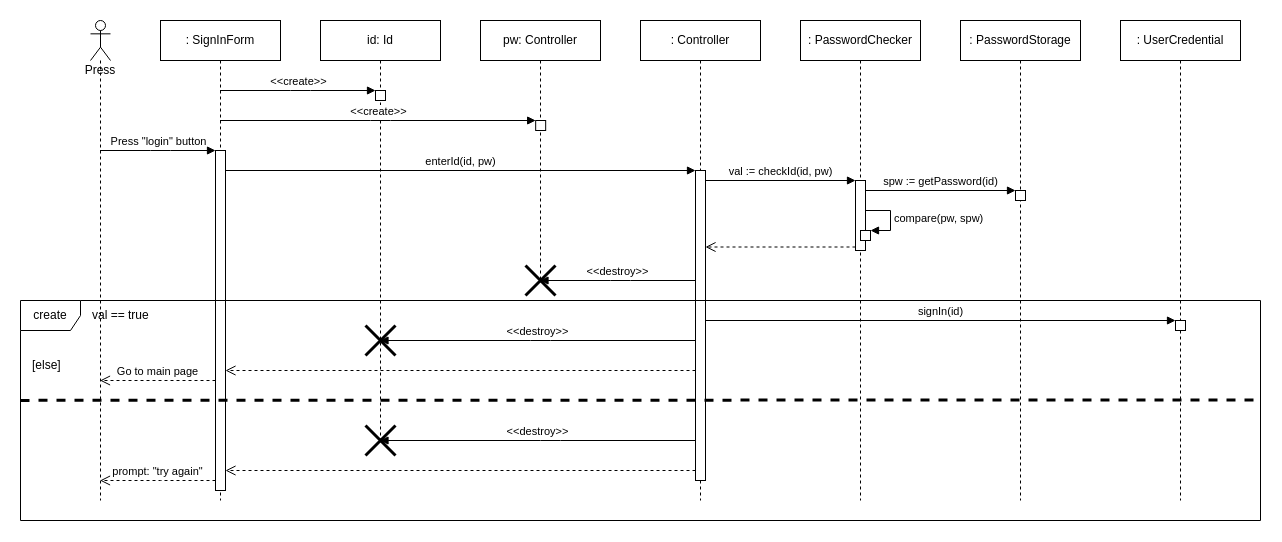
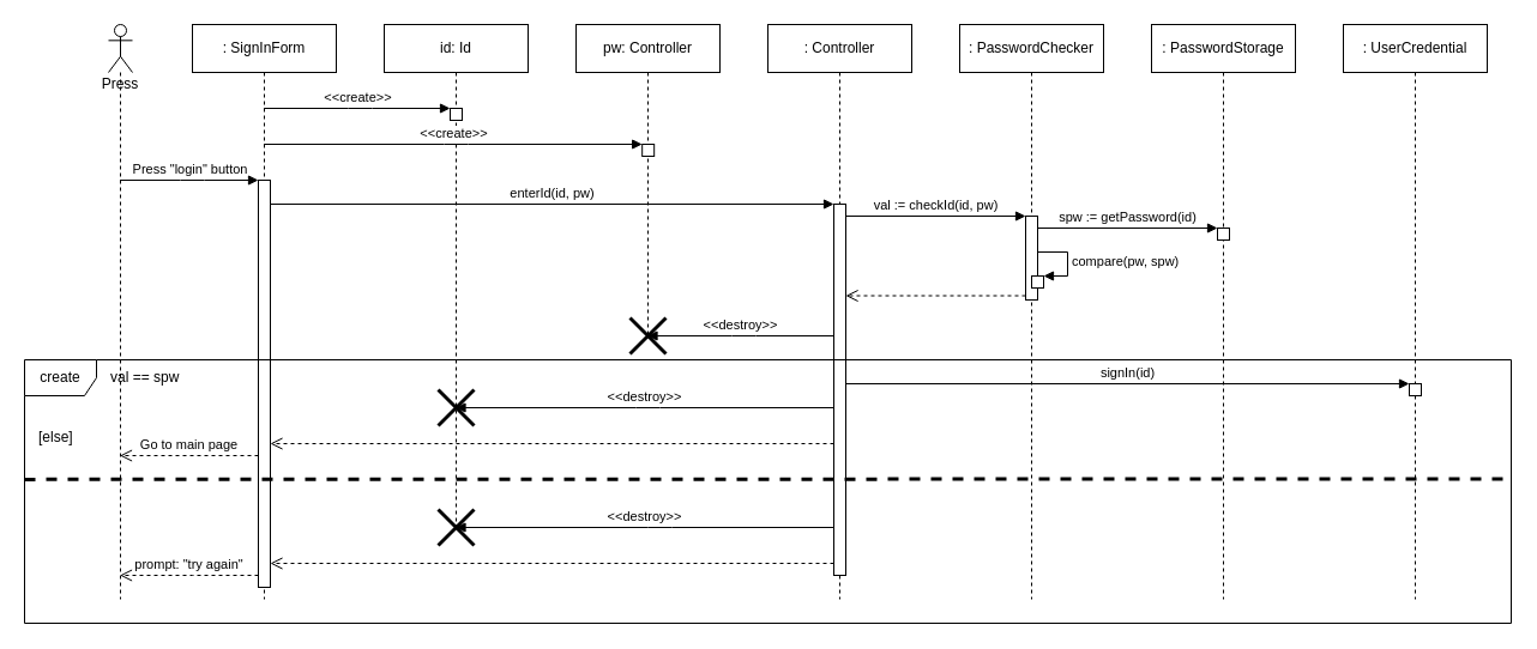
  <mxCell id="0" />
  <mxCell id="1" parent="0" />
  <mxCell id="2" value="&lt;div&gt;Press&lt;/div&gt;" style="shape=umlLifeline;participant=umlActor;perimeter=lifelinePerimeter;whiteSpace=wrap;html=1;container=1;collapsible=0;recursiveResize=0;verticalAlign=top;spacingTop=36;outlineConnect=0;" parent="1" vertex="1"><mxGeometry x="90" y="20" width="20" height="480" as="geometry" /></mxCell>
  <mxCell id="3" value="&lt;div&gt;: SignInForm&lt;/div&gt;" style="shape=umlLifeline;perimeter=lifelinePerimeter;whiteSpace=wrap;html=1;container=1;collapsible=0;recursiveResize=0;outlineConnect=0;" parent="1" vertex="1"><mxGeometry x="160" y="20" width="120" height="480" as="geometry" /></mxCell>
  <mxCell id="4" value="" style="html=1;points=[];perimeter=orthogonalPerimeter;" parent="3" vertex="1"><mxGeometry x="55" y="130" width="10" height="340" as="geometry" /></mxCell>
  <mxCell id="5" value="&lt;div&gt;: Controller&lt;/div&gt;" style="shape=umlLifeline;perimeter=lifelinePerimeter;whiteSpace=wrap;html=1;container=1;collapsible=0;recursiveResize=0;outlineConnect=0;" parent="1" vertex="1"><mxGeometry x="640" y="20" width="120" height="480" as="geometry" /></mxCell>
  <mxCell id="6" value="" style="html=1;points=[];perimeter=orthogonalPerimeter;" parent="5" vertex="1"><mxGeometry x="55" y="150" width="10" height="310" as="geometry" /></mxCell>
  <mxCell id="7" value="Press &quot;login&quot; button" style="html=1;verticalAlign=bottom;endArrow=block;" parent="1" source="2" target="4" edge="1"><mxGeometry relative="1" as="geometry"><mxPoint x="120" y="100" as="sourcePoint" /><mxPoint x="150" y="290" as="targetPoint" /><Array as="points"><mxPoint x="160" y="150" /></Array></mxGeometry></mxCell>
  <mxCell id="8" value="Go to main page" style="html=1;verticalAlign=bottom;endArrow=open;dashed=1;endSize=8;" parent="1" source="4" target="2" edge="1"><mxGeometry relative="1" as="geometry"><mxPoint x="140.5" y="176" as="targetPoint" /><mxPoint x="215" y="300" as="sourcePoint" /><Array as="points"><mxPoint x="160" y="380" /></Array></mxGeometry></mxCell>
  <mxCell id="9" value="enterId(id, pw)" style="html=1;verticalAlign=bottom;endArrow=block;entryX=0;entryY=0;" parent="1" source="4" target="6" edge="1"><mxGeometry relative="1" as="geometry"><mxPoint x="230" y="120" as="sourcePoint" /></mxGeometry></mxCell>
  <mxCell id="10" value="id: Id" style="shape=umlLifeline;perimeter=lifelinePerimeter;whiteSpace=wrap;html=1;container=1;collapsible=0;recursiveResize=0;outlineConnect=0;" parent="1" vertex="1"><mxGeometry x="320" y="20" width="120" height="420" as="geometry" /></mxCell>
  <mxCell id="11" value="" style="html=1;points=[];perimeter=orthogonalPerimeter;" parent="10" vertex="1"><mxGeometry x="55" y="70" width="10" height="10" as="geometry" /></mxCell>
  <mxCell id="12" value="" style="shape=umlDestroy;whiteSpace=wrap;html=1;strokeWidth=3;align=left;" parent="10" vertex="1"><mxGeometry x="45" y="405" width="30" height="30" as="geometry" /></mxCell>
  <mxCell id="13" value="pw: Controller" style="shape=umlLifeline;perimeter=lifelinePerimeter;whiteSpace=wrap;html=1;container=1;collapsible=0;recursiveResize=0;outlineConnect=0;" parent="1" vertex="1"><mxGeometry x="480" y="20" width="120" height="260" as="geometry" /></mxCell>
  <mxCell id="14" value="" style="html=1;points=[];perimeter=orthogonalPerimeter;" parent="13" vertex="1"><mxGeometry x="55.17" y="100" width="10" height="10" as="geometry" /></mxCell>
  <mxCell id="15" value="&lt;div&gt;&amp;lt;&amp;lt;create&amp;gt;&amp;gt;&lt;/div&gt;" style="html=1;verticalAlign=bottom;endArrow=block;" parent="1" source="3" target="11" edge="1"><mxGeometry relative="1" as="geometry"><mxPoint x="304" y="90" as="sourcePoint" /><Array as="points"><mxPoint x="300" y="90" /></Array></mxGeometry></mxCell>
  <mxCell id="16" value="&lt;div&gt;&amp;lt;&amp;lt;create&amp;gt;&amp;gt;&lt;/div&gt;" style="html=1;verticalAlign=bottom;endArrow=block;" parent="1" source="3" target="14" edge="1"><mxGeometry relative="1" as="geometry"><mxPoint x="260.003" y="120" as="sourcePoint" /><Array as="points"><mxPoint x="380" y="120" /></Array></mxGeometry></mxCell>
  <mxCell id="17" value=": PasswordChecker" style="shape=umlLifeline;perimeter=lifelinePerimeter;whiteSpace=wrap;html=1;container=1;collapsible=0;recursiveResize=0;outlineConnect=0;" parent="1" vertex="1"><mxGeometry x="800" y="20" width="120" height="480" as="geometry" /></mxCell>
  <mxCell id="18" value="" style="html=1;points=[];perimeter=orthogonalPerimeter;" parent="17" vertex="1"><mxGeometry x="55" y="160" width="10" height="70" as="geometry" /></mxCell>
  <mxCell id="19" value="" style="html=1;verticalAlign=bottom;endArrow=open;dashed=1;endSize=8;" parent="1" source="6" target="4" edge="1"><mxGeometry relative="1" as="geometry"><mxPoint x="300" y="230" as="targetPoint" /><Array as="points"><mxPoint x="480" y="370" /></Array></mxGeometry></mxCell>
  <mxCell id="20" value=": PasswordStorage" style="shape=umlLifeline;perimeter=lifelinePerimeter;whiteSpace=wrap;html=1;container=1;collapsible=0;recursiveResize=0;outlineConnect=0;" parent="1" vertex="1"><mxGeometry x="960" y="20" width="120" height="480" as="geometry" /></mxCell>
  <mxCell id="21" value="" style="html=1;points=[];perimeter=orthogonalPerimeter;" parent="20" vertex="1"><mxGeometry x="55" y="170" width="10" height="10" as="geometry" /></mxCell>
  <mxCell id="22" value="val := checkId(id, pw)" style="html=1;verticalAlign=bottom;endArrow=block;entryX=0;entryY=0;" parent="1" source="6" target="18" edge="1"><mxGeometry relative="1" as="geometry"><mxPoint x="785" y="180" as="sourcePoint" /></mxGeometry></mxCell>
  <mxCell id="23" value="" style="html=1;verticalAlign=bottom;endArrow=open;dashed=1;endSize=8;exitX=0;exitY=0.95;" parent="1" source="18" target="6" edge="1"><mxGeometry relative="1" as="geometry"><mxPoint x="785" y="256" as="targetPoint" /></mxGeometry></mxCell>
  <mxCell id="24" value="spw := getPassword(id)" style="html=1;verticalAlign=bottom;endArrow=block;entryX=0;entryY=0;" parent="1" source="18" target="21" edge="1"><mxGeometry relative="1" as="geometry"><mxPoint x="940" y="380" as="sourcePoint" /></mxGeometry></mxCell>
  <mxCell id="25" value="compare(pw, spw)" style="edgeStyle=orthogonalEdgeStyle;html=1;align=left;spacingLeft=2;endArrow=block;rounded=0;entryX=1;entryY=0;" parent="1" source="18" target="26" edge="1"><mxGeometry relative="1" as="geometry"><mxPoint x="1025" y="200" as="sourcePoint" /><Array as="points"><mxPoint x="890" y="210" /><mxPoint x="890" y="230" /></Array></mxGeometry></mxCell>
  <mxCell id="26" value="" style="html=1;points=[];perimeter=orthogonalPerimeter;" parent="1" vertex="1"><mxGeometry x="860" y="230" width="10" height="10" as="geometry" /></mxCell>
  <mxCell id="27" value=": UserCredential" style="shape=umlLifeline;perimeter=lifelinePerimeter;whiteSpace=wrap;html=1;container=1;collapsible=0;recursiveResize=0;outlineConnect=0;" parent="1" vertex="1"><mxGeometry x="1120" y="20" width="120" height="480" as="geometry" /></mxCell>
  <mxCell id="28" value="" style="html=1;points=[];perimeter=orthogonalPerimeter;align=left;" parent="27" vertex="1"><mxGeometry x="55" y="300" width="10" height="10" as="geometry" /></mxCell>
  <mxCell id="29" value="signIn(id)" style="html=1;verticalAlign=bottom;endArrow=block;entryX=0;entryY=0;" parent="1" target="28" edge="1"><mxGeometry relative="1" as="geometry"><mxPoint x="705" y="320" as="sourcePoint" /></mxGeometry></mxCell>
  <mxCell id="30" value="" style="shape=umlDestroy;whiteSpace=wrap;html=1;strokeWidth=3;align=left;" parent="1" vertex="1"><mxGeometry x="525" y="265" width="30" height="30" as="geometry" /></mxCell>
  <mxCell id="31" value="&amp;lt;&amp;lt;destroy&amp;gt;&amp;gt;" style="html=1;verticalAlign=bottom;endArrow=block;" parent="1" source="6" target="13" edge="1"><mxGeometry width="80" relative="1" as="geometry"><mxPoint x="560" y="260" as="sourcePoint" /><mxPoint x="640" y="260" as="targetPoint" /><Array as="points"><mxPoint x="620" y="280" /></Array></mxGeometry></mxCell>
  <mxCell id="32" value="" style="shape=umlDestroy;whiteSpace=wrap;html=1;strokeWidth=3;align=left;" parent="1" vertex="1"><mxGeometry x="365" y="325" width="30" height="30" as="geometry" /></mxCell>
  <mxCell id="33" value="&amp;lt;&amp;lt;destroy&amp;gt;&amp;gt;" style="html=1;verticalAlign=bottom;endArrow=block;" parent="1" source="6" target="10" edge="1"><mxGeometry width="80" relative="1" as="geometry"><mxPoint x="705" y="290" as="sourcePoint" /><mxPoint x="549.833" y="290" as="targetPoint" /><Array as="points"><mxPoint x="540" y="340" /></Array></mxGeometry></mxCell>
  <mxCell id="34" value="&amp;lt;&amp;lt;destroy&amp;gt;&amp;gt;" style="html=1;verticalAlign=bottom;endArrow=block;" parent="1" source="6" target="10" edge="1"><mxGeometry width="80" relative="1" as="geometry"><mxPoint x="705" y="400" as="sourcePoint" /><mxPoint x="380" y="440" as="targetPoint" /><Array as="points"><mxPoint x="550" y="440" /></Array></mxGeometry></mxCell>
  <mxCell id="35" value="" style="html=1;verticalAlign=bottom;endArrow=open;dashed=1;endSize=8;" parent="1" source="6" target="4" edge="1"><mxGeometry relative="1" as="geometry"><mxPoint x="235" y="380" as="targetPoint" /><mxPoint x="705" y="380" as="sourcePoint" /><Array as="points"><mxPoint x="490" y="470" /></Array></mxGeometry></mxCell>
  <mxCell id="36" value="prompt: &quot;try again&quot;" style="html=1;verticalAlign=bottom;endArrow=open;dashed=1;endSize=8;" parent="1" source="4" target="2" edge="1"><mxGeometry relative="1" as="geometry"><mxPoint x="69.998" y="520" as="targetPoint" /><mxPoint x="184.81" y="520" as="sourcePoint" /><Array as="points"><mxPoint x="170" y="480" /></Array></mxGeometry></mxCell>
  <mxCell id="37" value="create" style="shape=umlFrame;whiteSpace=wrap;html=1;align=center;" parent="1" vertex="1"><mxGeometry x="20" y="300" width="1240" height="220" as="geometry" /></mxCell>
- <mxCell id="38" value="val == true" style="text;html=1;strokeColor=none;fillColor=none;align=left;verticalAlign=middle;whiteSpace=wrap;rounded=0;" parent="1" vertex="1"><mxGeometry x="90" y="300" width="60" height="30" as="geometry" /></mxCell>
+ <mxCell id="38" value="val == spw" style="text;html=1;strokeColor=none;fillColor=none;align=left;verticalAlign=middle;whiteSpace=wrap;rounded=0;" parent="1" vertex="1"><mxGeometry x="90" y="300" width="60" height="30" as="geometry" /></mxCell>
  <mxCell id="39" value="" style="endArrow=none;dashed=1;html=1;strokeWidth=3;exitX=0;exitY=0.454;exitDx=0;exitDy=0;exitPerimeter=0;entryX=1.001;entryY=0.452;entryDx=0;entryDy=0;entryPerimeter=0;" parent="1" source="37" target="37" edge="1"><mxGeometry width="50" height="50" relative="1" as="geometry"><mxPoint x="-30" y="380" as="sourcePoint" /><mxPoint x="640" y="270" as="targetPoint" /></mxGeometry></mxCell>
  <mxCell id="40" value="[else]" style="text;html=1;strokeColor=none;fillColor=none;align=left;verticalAlign=middle;whiteSpace=wrap;rounded=0;" parent="1" vertex="1"><mxGeometry x="30" y="350" width="40" height="30" as="geometry" /></mxCell>
